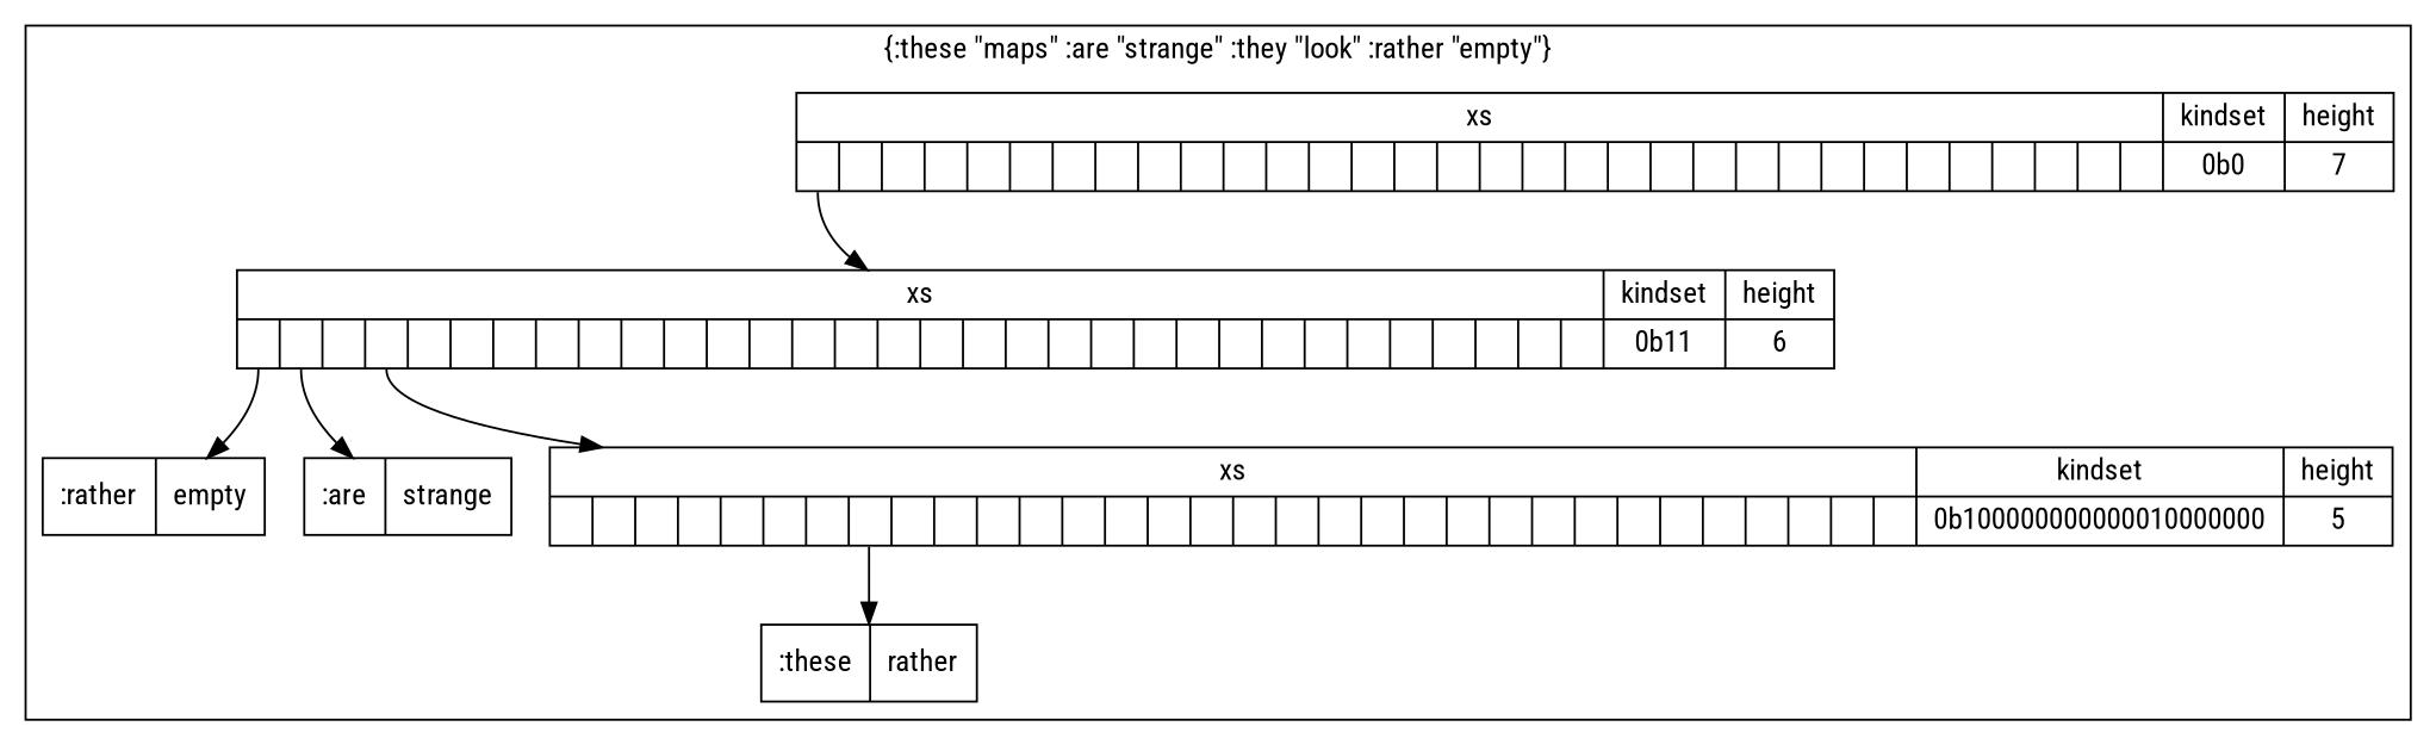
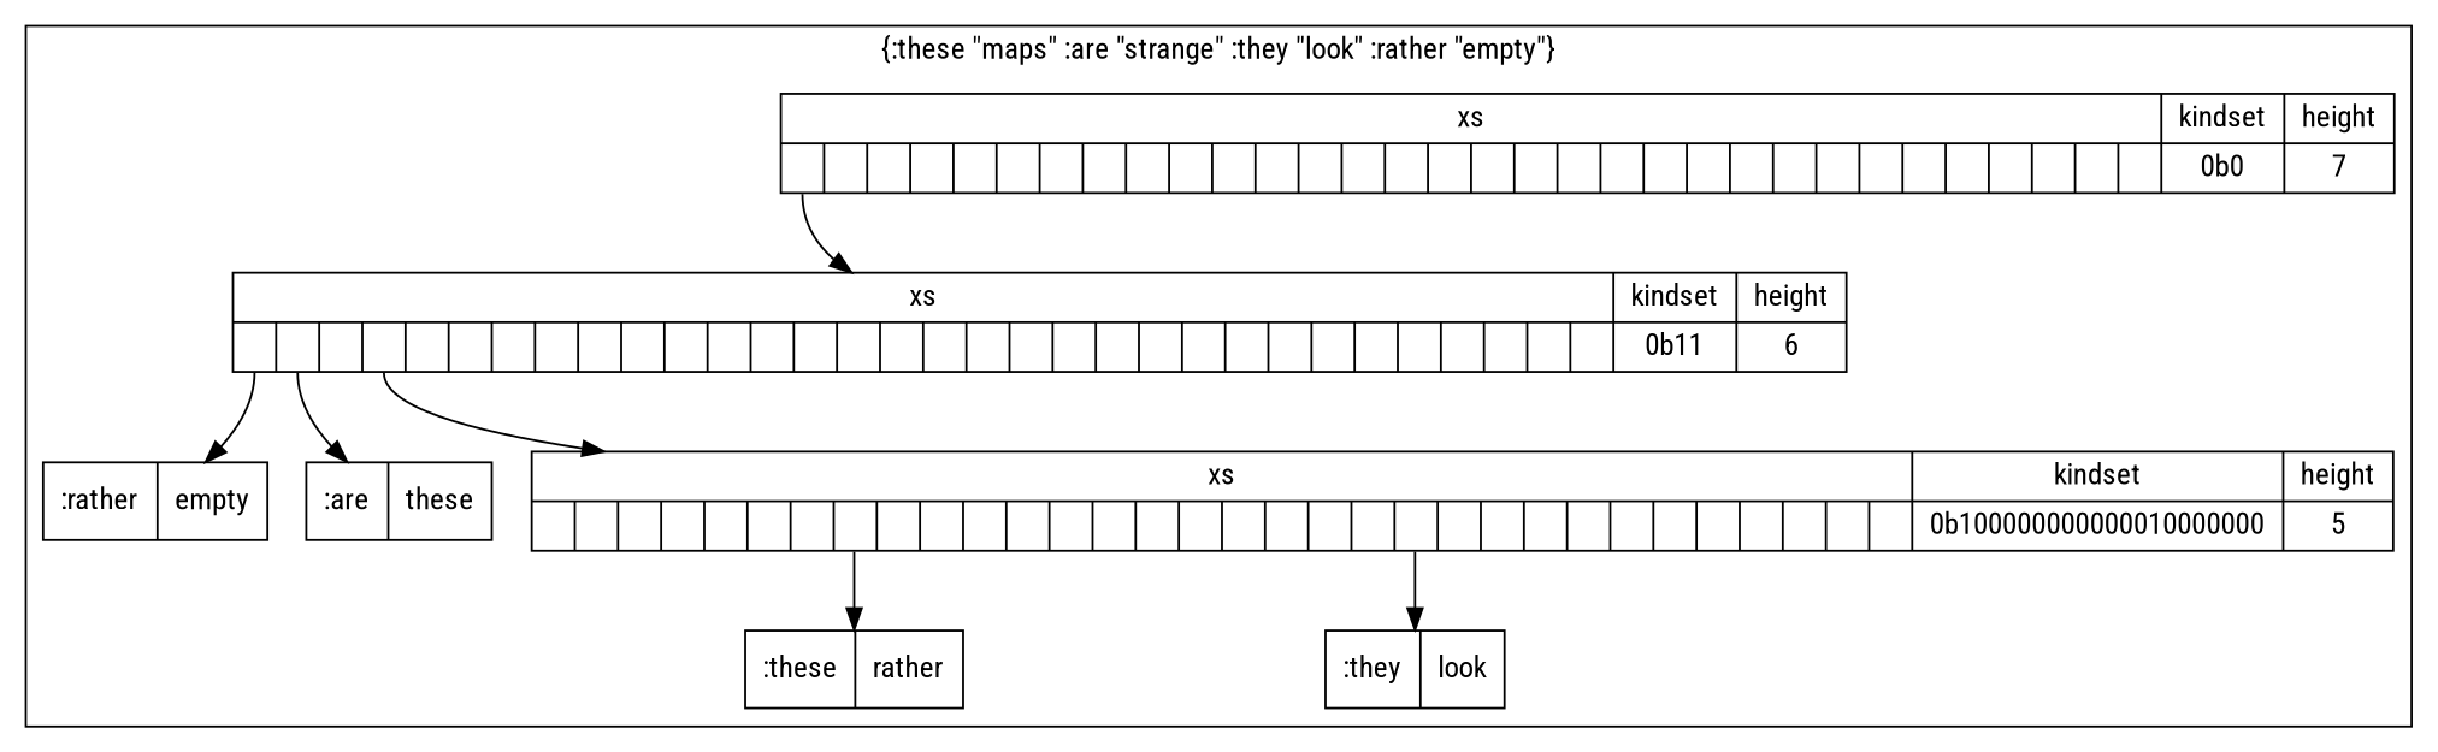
  digraph {
    fontname="Roboto Condensed"
    rankdir=TD
    node [fontname="Roboto Condensed" shape=record]
    edge [fontname="Roboto Condensed" tailport=f0]
    n1 [label="{{xs}|{<f0>|<f1>|<f2>|<f3>|<f4>|<f5>|<f6>|<f7>|<f8>|<f9>|<f10>|<f11>|<f12>|<f13>|<f14>|<f15>|<f16>|<f17>|<f18>|<f19>|<f20>|<f21>|<f22>|<f23>|<f24>|<f25>|<f26>|<f27>|<f28>|<f29>|<f30>|<f31>}}|{{kindset}|{0b0}}|{{height}|{7}}"]
    n2 [label="{{xs}|{<f0>|<f1>|<f2>|<f3>|<f4>|<f5>|<f6>|<f7>|<f8>|<f9>|<f10>|<f11>|<f12>|<f13>|<f14>|<f15>|<f16>|<f17>|<f18>|<f19>|<f20>|<f21>|<f22>|<f23>|<f24>|<f25>|<f26>|<f27>|<f28>|<f29>|<f30>|<f31>}}|{{kindset}|{0b11}}|{{height}|{6}}"]
    n3 [label=":rather|empty"]
-   n4 [label=":are|strange"]
+   n4 [label=":are|these"]
    n5 [label="{{xs}|{<f0>|<f1>|<f2>|<f3>|<f4>|<f5>|<f6>|<f7>|<f8>|<f9>|<f10>|<f11>|<f12>|<f13>|<f14>|<f15>|<f16>|<f17>|<f18>|<f19>|<f20>|<f21>|<f22>|<f23>|<f24>|<f25>|<f26>|<f27>|<f28>|<f29>|<f30>|<f31>}}|{{kindset}|{0b100000000000010000000}}|{{height}|{5}}"]
    n6 [label=":these|rather"]
+   n7 [label=":they|look"]
    subgraph cluster_1 {
      label="{:these \"maps\" :are \"strange\" :they \"look\" :rather \"empty\"}"
      n1
      n2
      n3
      n4
      n5
      n6
+     n7
    }
    n1 -> n2
    n2 -> n3
    n2 -> n4 [tailport=f1]
    n2 -> n5 [tailport=f3]
    n5 -> n6 [tailport=f7]
+   n5 -> n7 [tailport=f20]
  }
